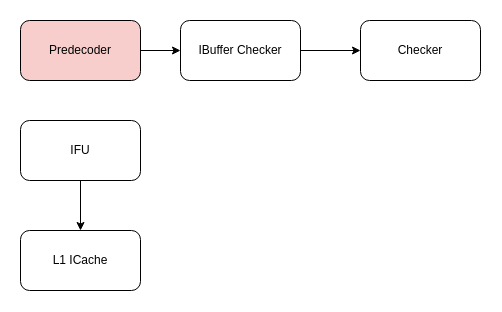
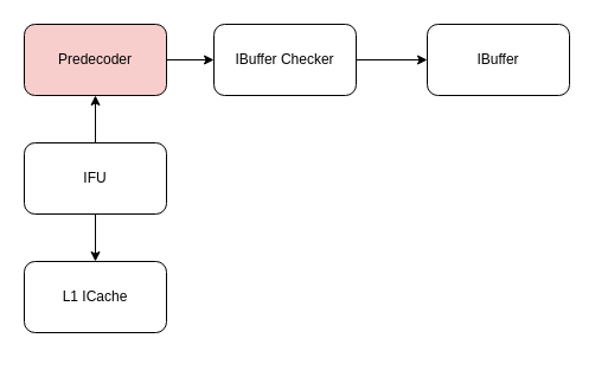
  <mxCell id="0" />
  <mxCell id="1" parent="0" />
+ <mxCell id="2" style="edgeStyle=orthogonalEdgeStyle;rounded=0;orthogonalLoop=1;jettySize=auto;html=1;" edge="1" parent="1" source="4" target="9"><mxGeometry relative="1" as="geometry" /></mxCell>
  <mxCell id="3" style="edgeStyle=orthogonalEdgeStyle;rounded=0;orthogonalLoop=1;jettySize=auto;html=1;" edge="1" parent="1" source="4" target="5"><mxGeometry relative="1" as="geometry" /></mxCell>
  <mxCell id="4" value="&lt;div&gt;IFU&lt;/div&gt;" style="rounded=1;whiteSpace=wrap;html=1;" parent="1" vertex="1"><mxGeometry x="20" y="120" width="120" height="60" as="geometry" /></mxCell>
- <mxCell id="5" value="L1 ICache" style="rounded=1;whiteSpace=wrap;html=1;" parent="1" vertex="1"><mxGeometry x="20" y="230" width="120" height="60" as="geometry" /></mxCell>
+ <mxCell id="5" value="L1 ICache" style="rounded=1;whiteSpace=wrap;html=1;" parent="1" vertex="1"><mxGeometry x="20" y="220" width="120" height="60" as="geometry" /></mxCell>
  <mxCell id="6" style="edgeStyle=orthogonalEdgeStyle;rounded=0;orthogonalLoop=1;jettySize=auto;html=1;" edge="1" parent="1" source="7" target="10"><mxGeometry relative="1" as="geometry" /></mxCell>
  <mxCell id="7" value="IBuffer Checker" style="rounded=1;whiteSpace=wrap;html=1;" vertex="1" parent="1"><mxGeometry x="180" y="20" width="120" height="60" as="geometry" /></mxCell>
  <mxCell id="8" style="edgeStyle=orthogonalEdgeStyle;rounded=0;orthogonalLoop=1;jettySize=auto;html=1;" edge="1" parent="1" source="9" target="7"><mxGeometry relative="1" as="geometry" /></mxCell>
  <mxCell id="9" value="Predecoder" style="rounded=1;whiteSpace=wrap;html=1;fillColor=#f8cecc;" vertex="1" parent="1"><mxGeometry x="20" y="20" width="120" height="60" as="geometry" /></mxCell>
- <mxCell id="10" value="Checker" style="rounded=1;whiteSpace=wrap;html=1;" vertex="1" parent="1"><mxGeometry x="360" y="20" width="120" height="60" as="geometry" /></mxCell>
+ <mxCell id="10" value="IBuffer" style="rounded=1;whiteSpace=wrap;html=1;" vertex="1" parent="1"><mxGeometry x="360" y="20" width="120" height="60" as="geometry" /></mxCell>
